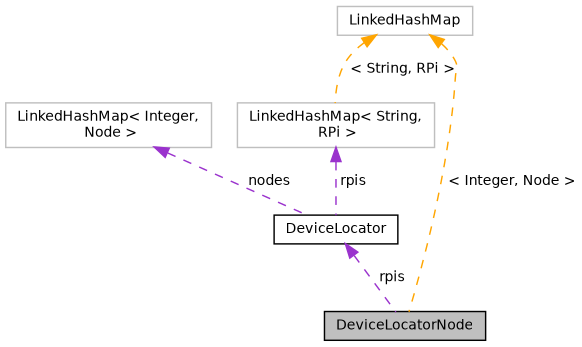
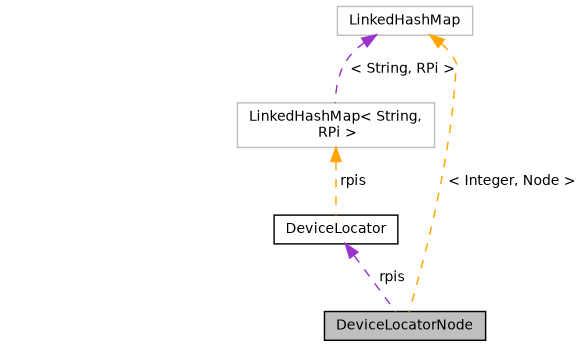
  digraph {
    node [color=grey75 fillcolor=white fontname=Helvetica fontsize=10 shape=record style=filled]
    edge [color=darkorchid3 dir=back fontname=Helvetica fontsize=10 labelfontname=Helvetica labelfontsize=10 style=dashed]
    n1 [color=black fillcolor=grey75 fontcolor=black height=0.2 label=DeviceLocatorNode width=0.4]
    n2 [color=black height=0.2 label=DeviceLocator width=0.4]
-   n3 [height=0.2 label="LinkedHashMap\< Integer,\l Node \>" width=0.4]
    n4 [height=0.2 label=LinkedHashMap width=0.4]
    n5 [height=0.2 label="LinkedHashMap\< String,\l RPi \>" width=0.4]
    n2 -> n1 [label=" rpis"]
-   n3 -> n2 [label=" nodes"]
    n4 -> n1 [color=orange label=" \< Integer, Node \>"]
-   n4 -> n5 [color=orange label=" \< String, RPi \>"]
-   n5 -> n2 [label=" rpis"]
+   n4 -> n5 [label=" \< String, RPi \>"]
+   n5 -> n2 [color=orange label=" rpis"]
  }
